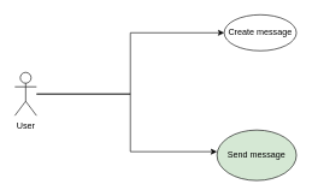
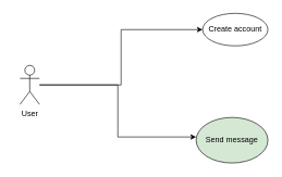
  <mxCell id="0" />
  <mxCell id="1" parent="0" />
  <mxCell id="2" value="" style="edgeStyle=orthogonalEdgeStyle;rounded=0;orthogonalLoop=1;jettySize=auto;html=1;entryX=0;entryY=0.5;entryDx=0;entryDy=0;" edge="1" parent="1" source="4" target="5"><mxGeometry relative="1" as="geometry"><mxPoint x="240" y="130" as="targetPoint" /></mxGeometry></mxCell>
  <mxCell id="3" value="" style="edgeStyle=orthogonalEdgeStyle;rounded=0;orthogonalLoop=1;jettySize=auto;html=1;" edge="1" parent="1" source="4"><mxGeometry relative="1" as="geometry"><mxPoint x="300" y="210" as="targetPoint" /><Array as="points"><mxPoint x="180" y="130" /><mxPoint x="180" y="210" /></Array></mxGeometry></mxCell>
- <mxCell id="4" value="User" style="shape=umlActor;verticalLabelPosition=bottom;labelBackgroundColor=#ffffff;verticalAlign=top;html=1;" vertex="1" parent="1"><mxGeometry x="20" y="100" width="30" height="60" as="geometry" /></mxCell>
- <mxCell id="5" value="Create message" style="ellipse;whiteSpace=wrap;html=1;" vertex="1" parent="1"><mxGeometry x="310" y="20" width="100" height="50" as="geometry" /></mxCell>
+ <mxCell id="4" value="User" style="shape=umlActor;verticalLabelPosition=bottom;labelBackgroundColor=#ffffff;verticalAlign=top;html=1;" vertex="1" parent="1"><mxGeometry x="30" y="100" width="30" height="60" as="geometry" /></mxCell>
+ <mxCell id="5" value="Create account" style="ellipse;whiteSpace=wrap;html=1;" vertex="1" parent="1"><mxGeometry x="310" y="20" width="100" height="50" as="geometry" /></mxCell>
  <mxCell id="6" value="Send message" style="ellipse;whiteSpace=wrap;html=1;fillColor=#d5e8d4;" vertex="1" parent="1"><mxGeometry x="300" y="180" width="110" height="70" as="geometry" /></mxCell>
